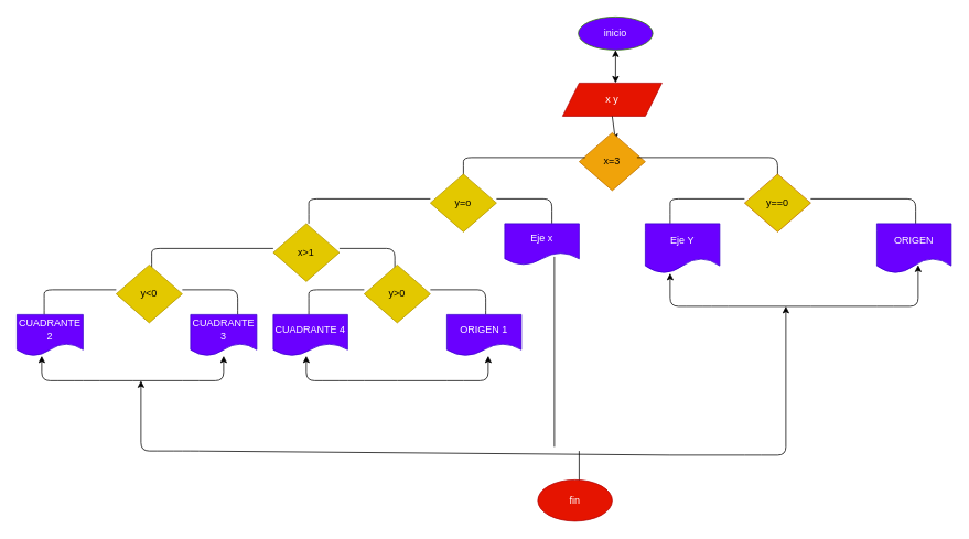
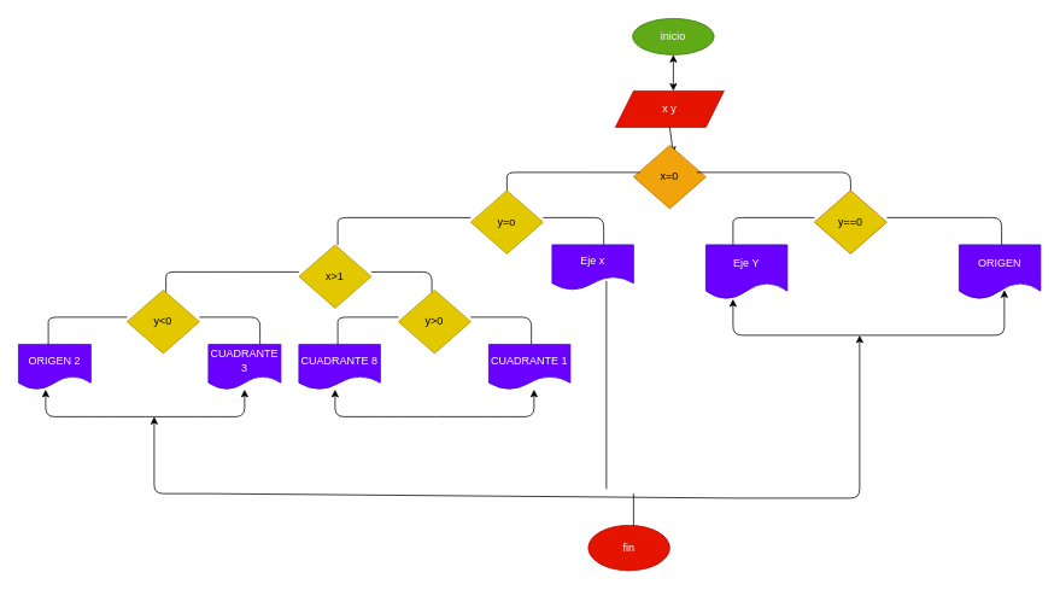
  <mxCell id="0" />
  <mxCell id="1" parent="0" />
- <mxCell id="2" value="inicio" style="ellipse;whiteSpace=wrap;html=1;fillColor=#6a00ff;fontColor=#ffffff;strokeColor=#2D7600;" vertex="1" parent="1"><mxGeometry x="699" y="20" width="90" height="40" as="geometry" /></mxCell>
+ <mxCell id="2" value="inicio" style="ellipse;whiteSpace=wrap;html=1;fillColor=#60a917;fontColor=#ffffff;strokeColor=#2D7600;" vertex="1" parent="1"><mxGeometry x="699" y="20" width="90" height="40" as="geometry" /></mxCell>
  <mxCell id="3" value="" style="endArrow=classic;startArrow=classic;html=1;" edge="1" parent="1"><mxGeometry width="50" height="50" relative="1" as="geometry"><mxPoint x="744" y="100" as="sourcePoint" /><mxPoint x="744" y="60" as="targetPoint" /></mxGeometry></mxCell>
  <mxCell id="4" value="x y" style="shape=parallelogram;perimeter=parallelogramPerimeter;whiteSpace=wrap;html=1;fixedSize=1;fillColor=#e51400;fontColor=#ffffff;strokeColor=#B20000;" vertex="1" parent="1"><mxGeometry x="680" y="100" width="120" height="40" as="geometry" /></mxCell>
  <mxCell id="5" value="" style="endArrow=classic;html=1;exitX=0.5;exitY=1;exitDx=0;exitDy=0;" edge="1" parent="1" source="4"><mxGeometry width="50" height="50" relative="1" as="geometry"><mxPoint x="760" y="180" as="sourcePoint" /><mxPoint x="744" y="170" as="targetPoint" /><Array as="points"><mxPoint x="744" y="170" /></Array></mxGeometry></mxCell>
- <mxCell id="6" value="x=3" style="rhombus;whiteSpace=wrap;html=1;fillColor=#f0a30a;fontColor=#000000;strokeColor=#BD7000;" vertex="1" parent="1"><mxGeometry x="700" y="160" width="80" height="70" as="geometry" /></mxCell>
+ <mxCell id="6" value="x=0" style="rhombus;whiteSpace=wrap;html=1;fillColor=#f0a30a;fontColor=#000000;strokeColor=#BD7000;" vertex="1" parent="1"><mxGeometry x="700" y="160" width="80" height="70" as="geometry" /></mxCell>
  <mxCell id="7" value="" style="endArrow=none;html=1;" edge="1" parent="1"><mxGeometry width="50" height="50" relative="1" as="geometry"><mxPoint x="770" y="190" as="sourcePoint" /><mxPoint x="940" y="220" as="targetPoint" /><Array as="points"><mxPoint x="940" y="190" /><mxPoint x="940" y="210" /><mxPoint x="940" y="220" /></Array></mxGeometry></mxCell>
  <mxCell id="8" value="" style="endArrow=none;html=1;entryX=0.088;entryY=0.429;entryDx=0;entryDy=0;entryPerimeter=0;" edge="1" parent="1" target="6"><mxGeometry width="50" height="50" relative="1" as="geometry"><mxPoint x="560" y="220" as="sourcePoint" /><mxPoint x="700" y="190" as="targetPoint" /><Array as="points"><mxPoint x="560" y="220" /><mxPoint x="560" y="210" /><mxPoint x="560" y="190" /></Array></mxGeometry></mxCell>
  <mxCell id="9" value="y=o" style="rhombus;whiteSpace=wrap;html=1;fillColor=#e3c800;fontColor=#000000;strokeColor=#B09500;" vertex="1" parent="1"><mxGeometry x="520" y="210" width="80" height="70" as="geometry" /></mxCell>
  <mxCell id="10" value="y==0" style="rhombus;whiteSpace=wrap;html=1;fillColor=#e3c800;fontColor=#000000;strokeColor=#BD7000;" vertex="1" parent="1"><mxGeometry x="900" y="210" width="80" height="70" as="geometry" /></mxCell>
  <mxCell id="11" value="" style="endArrow=none;html=1;" edge="1" parent="1"><mxGeometry width="50" height="50" relative="1" as="geometry"><mxPoint x="980" y="240" as="sourcePoint" /><mxPoint x="1107" y="270" as="targetPoint" /><Array as="points"><mxPoint x="1107" y="240" /><mxPoint x="1107" y="260" /><mxPoint x="1107" y="270" /></Array></mxGeometry></mxCell>
  <mxCell id="12" value="ORIGEN" style="shape=document;whiteSpace=wrap;html=1;boundedLbl=1;fillColor=#6a00ff;fontColor=#ffffff;strokeColor=#3700CC;" vertex="1" parent="1"><mxGeometry x="1060" y="270" width="90" height="60" as="geometry" /></mxCell>
  <mxCell id="13" value="" style="endArrow=none;html=1;" edge="1" parent="1"><mxGeometry width="50" height="50" relative="1" as="geometry"><mxPoint x="810" y="270" as="sourcePoint" /><mxPoint x="900" y="240" as="targetPoint" /><Array as="points"><mxPoint x="810" y="270" /><mxPoint x="810" y="260" /><mxPoint x="810" y="240" /></Array></mxGeometry></mxCell>
  <mxCell id="14" value="Eje Y" style="shape=document;whiteSpace=wrap;html=1;boundedLbl=1;fillColor=#6a00ff;fontColor=#ffffff;strokeColor=#3700CC;" vertex="1" parent="1"><mxGeometry x="780" y="270" width="90" height="60" as="geometry" /></mxCell>
  <mxCell id="15" value="" style="endArrow=classic;html=1;" edge="1" parent="1"><mxGeometry relative="1" as="geometry"><mxPoint x="980" y="370" as="sourcePoint" /><mxPoint x="1110" y="320" as="targetPoint" /><Array as="points"><mxPoint x="1070" y="370" /><mxPoint x="1110" y="370" /></Array></mxGeometry></mxCell>
  <mxCell id="16" value="" style="endArrow=classic;html=1;" edge="1" parent="1"><mxGeometry relative="1" as="geometry"><mxPoint x="980" y="370" as="sourcePoint" /><mxPoint x="810" y="330" as="targetPoint" /><Array as="points"><mxPoint x="870" y="370" /><mxPoint x="840" y="370" /><mxPoint x="810" y="370" /></Array></mxGeometry></mxCell>
  <mxCell id="17" value="" style="endArrow=none;html=1;entryX=0.088;entryY=0.429;entryDx=0;entryDy=0;entryPerimeter=0;" edge="1" parent="1"><mxGeometry width="50" height="50" relative="1" as="geometry"><mxPoint x="372.96" y="270" as="sourcePoint" /><mxPoint x="520" y="240.03" as="targetPoint" /><Array as="points"><mxPoint x="372.96" y="270" /><mxPoint x="372.96" y="260" /><mxPoint x="372.96" y="240" /></Array></mxGeometry></mxCell>
  <mxCell id="18" value="" style="endArrow=none;html=1;" edge="1" parent="1"><mxGeometry width="50" height="50" relative="1" as="geometry"><mxPoint x="600" y="240" as="sourcePoint" /><mxPoint x="667" y="270" as="targetPoint" /><Array as="points"><mxPoint x="667" y="240" /><mxPoint x="667" y="260" /><mxPoint x="667" y="270" /></Array></mxGeometry></mxCell>
  <mxCell id="19" value="Eje x" style="shape=document;whiteSpace=wrap;html=1;boundedLbl=1;fillColor=#6a00ff;fontColor=#ffffff;strokeColor=#3700CC;" vertex="1" parent="1"><mxGeometry x="610" y="270" width="90" height="50" as="geometry" /></mxCell>
  <mxCell id="20" value="x&amp;gt;1" style="rhombus;whiteSpace=wrap;html=1;fillColor=#e3c800;fontColor=#000000;strokeColor=#B09500;" vertex="1" parent="1"><mxGeometry y="270" width="80" height="70" as="geometry" x="330" /></mxCell>
  <mxCell id="21" value="" style="endArrow=none;html=1;entryX=0.088;entryY=0.429;entryDx=0;entryDy=0;entryPerimeter=0;" edge="1" parent="1"><mxGeometry width="50" height="50" relative="1" as="geometry"><mxPoint x="183" y="330" as="sourcePoint" /><mxPoint x="330.04" y="300.03" as="targetPoint" /><Array as="points"><mxPoint x="183" y="330" /><mxPoint x="183" y="320" /><mxPoint x="183" y="300" /></Array></mxGeometry></mxCell>
  <mxCell id="22" value="y&amp;lt;0" style="rhombus;whiteSpace=wrap;html=1;fillColor=#e3c800;fontColor=#000000;strokeColor=#B09500;" vertex="1" parent="1"><mxGeometry x="140" y="320" width="80" height="70" as="geometry" /></mxCell>
  <mxCell id="23" value="" style="endArrow=none;html=1;" edge="1" parent="1"><mxGeometry width="50" height="50" relative="1" as="geometry"><mxPoint x="52.96" y="380" as="sourcePoint" /><mxPoint x="140" y="350" as="targetPoint" /><Array as="points"><mxPoint x="52.96" y="380" /><mxPoint x="52.96" y="370" /><mxPoint x="52.96" y="350" /></Array></mxGeometry></mxCell>
  <mxCell id="24" value="" style="endArrow=none;html=1;" edge="1" parent="1"><mxGeometry width="50" height="50" relative="1" as="geometry"><mxPoint x="670" y="540" as="sourcePoint" /><mxPoint x="670" y="310" as="targetPoint" /></mxGeometry></mxCell>
  <mxCell id="25" value="" style="endArrow=none;html=1;" edge="1" parent="1"><mxGeometry width="50" height="50" relative="1" as="geometry"><mxPoint x="410" y="300" as="sourcePoint" /><mxPoint x="477" y="330" as="targetPoint" /><Array as="points"><mxPoint x="477" y="300" /><mxPoint x="477" y="320" /><mxPoint x="477" y="330" /></Array></mxGeometry></mxCell>
  <mxCell id="26" value="y&amp;gt;0" style="rhombus;whiteSpace=wrap;html=1;fillColor=#e3c800;fontColor=#000000;strokeColor=#B09500;" vertex="1" parent="1"><mxGeometry x="440" y="320" width="80" height="70" as="geometry" /></mxCell>
  <mxCell id="27" value="" style="endArrow=none;html=1;" edge="1" parent="1"><mxGeometry width="50" height="50" relative="1" as="geometry"><mxPoint x="520" y="350" as="sourcePoint" /><mxPoint x="587" y="380" as="targetPoint" /><Array as="points"><mxPoint x="587" y="350" /><mxPoint x="587" y="370" /><mxPoint x="587" y="380" /></Array></mxGeometry></mxCell>
- <mxCell id="28" value="ORIGEN 1" style="shape=document;whiteSpace=wrap;html=1;boundedLbl=1;fillColor=#6a00ff;fontColor=#ffffff;strokeColor=#3700CC;" vertex="1" parent="1"><mxGeometry x="540" y="380" width="90" height="50" as="geometry" /></mxCell>
+ <mxCell id="28" value="CUADRANTE 1" style="shape=document;whiteSpace=wrap;html=1;boundedLbl=1;fillColor=#6a00ff;fontColor=#ffffff;strokeColor=#3700CC;" vertex="1" parent="1"><mxGeometry x="540" y="380" width="90" height="50" as="geometry" /></mxCell>
  <mxCell id="29" value="" style="endArrow=none;html=1;" edge="1" parent="1"><mxGeometry width="50" height="50" relative="1" as="geometry"><mxPoint x="372.96" y="380" as="sourcePoint" /><mxPoint x="440" y="350" as="targetPoint" /><Array as="points"><mxPoint x="372.96" y="380" /><mxPoint x="372.96" y="370" /><mxPoint x="372.96" y="350" /></Array></mxGeometry></mxCell>
- <mxCell id="30" value="CUADRANTE 4" style="shape=document;whiteSpace=wrap;html=1;boundedLbl=1;fillColor=#6a00ff;fontColor=#ffffff;strokeColor=#3700CC;" vertex="1" parent="1"><mxGeometry y="380" width="90" height="50" as="geometry" x="330" /></mxCell>
+ <mxCell id="30" value="CUADRANTE 8" style="shape=document;whiteSpace=wrap;html=1;boundedLbl=1;fillColor=#6a00ff;fontColor=#ffffff;strokeColor=#3700CC;" vertex="1" parent="1"><mxGeometry y="380" width="90" height="50" as="geometry" x="330" /></mxCell>
  <mxCell id="31" value="" style="endArrow=classic;html=1;" edge="1" parent="1"><mxGeometry relative="1" as="geometry"><mxPoint x="480" y="460" as="sourcePoint" /><mxPoint x="370" y="430" as="targetPoint" /><Array as="points"><mxPoint x="430" y="460" /><mxPoint x="400" y="460" /><mxPoint x="370" y="460" /></Array></mxGeometry></mxCell>
  <mxCell id="32" value="" style="endArrow=classic;html=1;" edge="1" parent="1"><mxGeometry relative="1" as="geometry"><mxPoint x="480" y="460" as="sourcePoint" /><mxPoint x="590" y="430" as="targetPoint" /><Array as="points"><mxPoint x="550" y="460" /><mxPoint x="590" y="460" /></Array></mxGeometry></mxCell>
  <mxCell id="33" value="" style="endArrow=none;html=1;" edge="1" parent="1"><mxGeometry width="50" height="50" relative="1" as="geometry"><mxPoint x="220" y="350" as="sourcePoint" /><mxPoint x="287" y="380" as="targetPoint" /><Array as="points"><mxPoint x="287" y="350" /><mxPoint x="287" y="370" /><mxPoint x="287" y="380" /></Array></mxGeometry></mxCell>
  <mxCell id="34" value="CUADRANTE 3" style="shape=document;whiteSpace=wrap;html=1;boundedLbl=1;fillColor=#6a00ff;fontColor=#ffffff;strokeColor=#3700CC;" vertex="1" parent="1"><mxGeometry x="230" y="380" width="80" height="50" as="geometry" /></mxCell>
- <mxCell id="35" value="CUADRANTE 2" style="shape=document;whiteSpace=wrap;html=1;boundedLbl=1;fillColor=#6a00ff;fontColor=#ffffff;strokeColor=#3700CC;" vertex="1" parent="1"><mxGeometry x="20" y="380" width="80" height="50" as="geometry" /></mxCell>
+ <mxCell id="35" value="ORIGEN 2" style="shape=document;whiteSpace=wrap;html=1;boundedLbl=1;fillColor=#6a00ff;fontColor=#ffffff;strokeColor=#3700CC;" vertex="1" parent="1"><mxGeometry x="20" y="380" width="80" height="50" as="geometry" /></mxCell>
  <mxCell id="36" value="" style="endArrow=classic;html=1;" edge="1" parent="1"><mxGeometry relative="1" as="geometry"><mxPoint x="160" y="460" as="sourcePoint" /><mxPoint x="50" y="430" as="targetPoint" /><Array as="points"><mxPoint x="110" y="460" /><mxPoint x="80" y="460" /><mxPoint x="50" y="460" /></Array></mxGeometry></mxCell>
  <mxCell id="37" value="" style="endArrow=classic;html=1;" edge="1" parent="1"><mxGeometry relative="1" as="geometry"><mxPoint x="160" y="460" as="sourcePoint" /><mxPoint x="270" y="430" as="targetPoint" /><Array as="points"><mxPoint x="230" y="460" /><mxPoint x="270" y="460" /></Array></mxGeometry></mxCell>
  <mxCell id="38" value="" style="endArrow=classic;html=1;" edge="1" parent="1"><mxGeometry relative="1" as="geometry"><mxPoint x="810" y="550" as="sourcePoint" /><mxPoint x="170" y="460" as="targetPoint" /><Array as="points"><mxPoint x="230" y="545" /><mxPoint x="200" y="545" /><mxPoint x="170" y="545" /></Array></mxGeometry></mxCell>
  <mxCell id="39" value="" style="endArrow=classic;html=1;" edge="1" parent="1"><mxGeometry relative="1" as="geometry"><mxPoint x="810" y="550" as="sourcePoint" /><mxPoint x="950" y="370" as="targetPoint" /><Array as="points"><mxPoint x="910" y="550" /><mxPoint x="950" y="550" /></Array></mxGeometry></mxCell>
  <mxCell id="40" value="" style="endArrow=none;html=1;" edge="1" parent="1"><mxGeometry width="50" height="50" relative="1" as="geometry"><mxPoint x="700" y="605" as="sourcePoint" /><mxPoint x="700" y="545" as="targetPoint" /></mxGeometry></mxCell>
  <mxCell id="41" value="fin" style="ellipse;whiteSpace=wrap;html=1;fillColor=#e51400;fontColor=#ffffff;strokeColor=#B20000;" vertex="1" parent="1"><mxGeometry x="650" y="580" width="90" height="50" as="geometry" /></mxCell>
